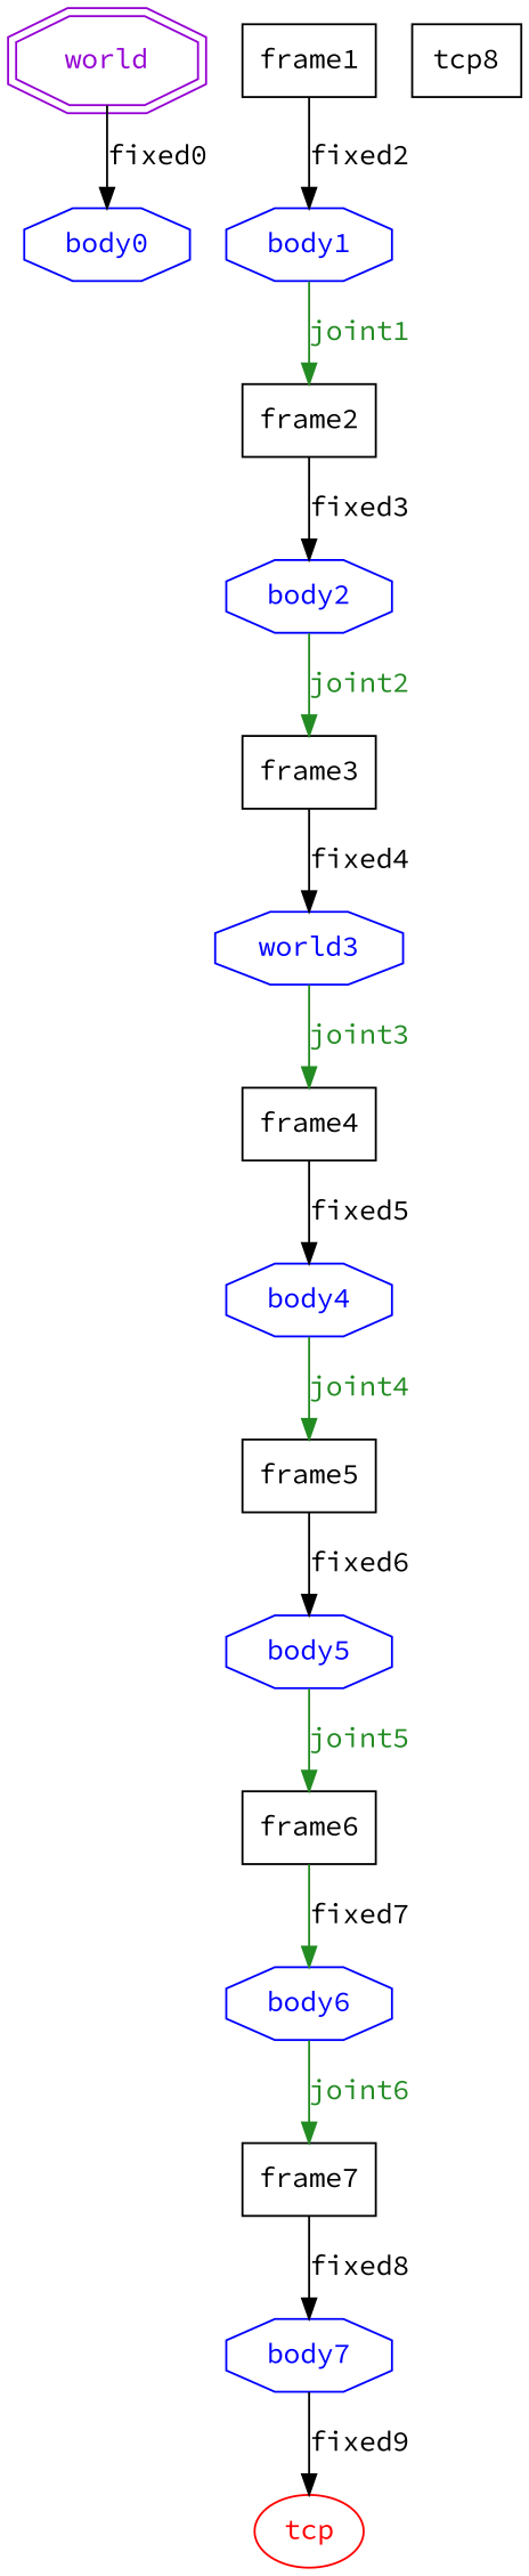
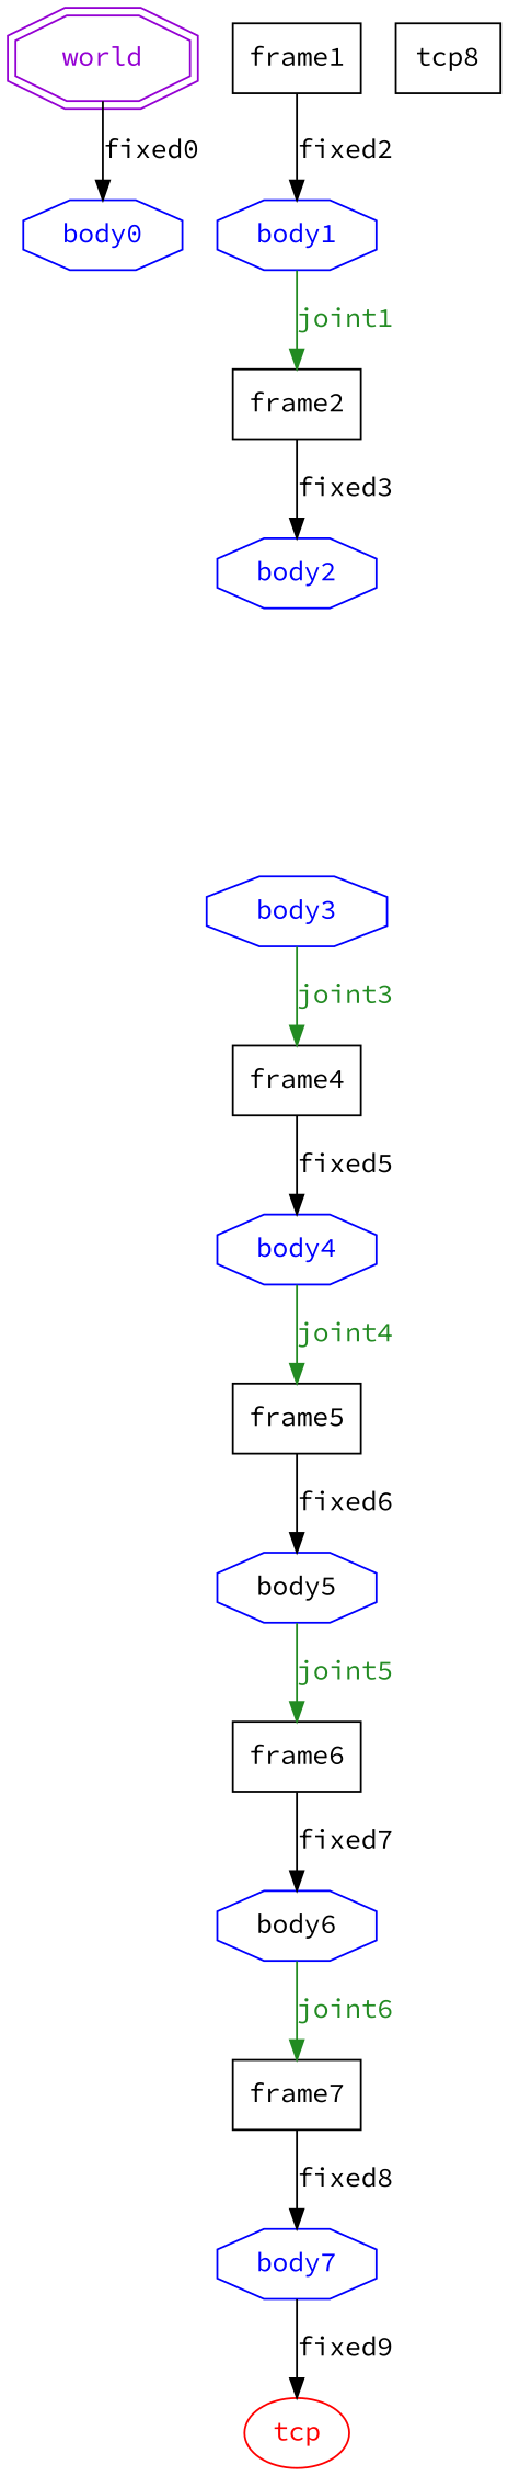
  digraph {
    fontname="Source Code Pro"
    node [color=blue fontcolor=blue fontname="Source Code Pro" shape=octagon]
    edge [color=black fontcolor=black fontname="Source Code Pro"]
    world [color=darkviolet fontcolor=darkviolet shape=doubleoctagon]
    body0 [fillcolor=red]
    body1 [fillcolor=red]
    frame1 [color=black fontcolor=black shape=box]
    frame2 [color=black fontcolor=black shape=box]
    body2 [fillcolor=red]
-   frame3 [color=black fontcolor=black shape=box]
-   body3 [fillcolor=red label=world3]
+   body3 [fillcolor=red]
    frame4 [color=black fontcolor=black shape=box]
    body4 [fillcolor=red]
    frame5 [color=black fontcolor=black shape=box]
-   body5 [fillcolor=red]
+   body5 [fillcolor=red fontcolor=black]
    frame6 [color=black fontcolor=black shape=box]
-   body6 [fillcolor=red]
+   body6 [fillcolor=red fontcolor=black]
    frame7 [color=black fontcolor=black shape=box]
    body7 [fillcolor=red]
    tcp [color=red fontcolor=red shape=""]
    n18 [color=black fontcolor=black label=tcp8 shape=box]
    world -> body0 [label=fixed0]
    body1 -> frame2 [color=forestgreen fontcolor=forestgreen label=joint1]
    frame1 -> body1 [label=fixed2]
    frame2 -> body2 [label=fixed3]
-   body2 -> frame3 [color=forestgreen fontcolor=forestgreen label=joint2]
-   frame3 -> body3 [label=fixed4]
    body3 -> frame4 [color=forestgreen fontcolor=forestgreen label=joint3]
    frame4 -> body4 [label=fixed5]
    body4 -> frame5 [color=forestgreen fontcolor=forestgreen label=joint4]
    frame5 -> body5 [label=fixed6]
    body5 -> frame6 [color=forestgreen fontcolor=forestgreen label=joint5]
-   frame6 -> body6 [color=forestgreen label=fixed7]
+   frame6 -> body6 [label=fixed7]
    body6 -> frame7 [color=forestgreen fontcolor=forestgreen label=joint6]
    frame7 -> body7 [label=fixed8]
    body7 -> tcp [label=fixed9]
  }
